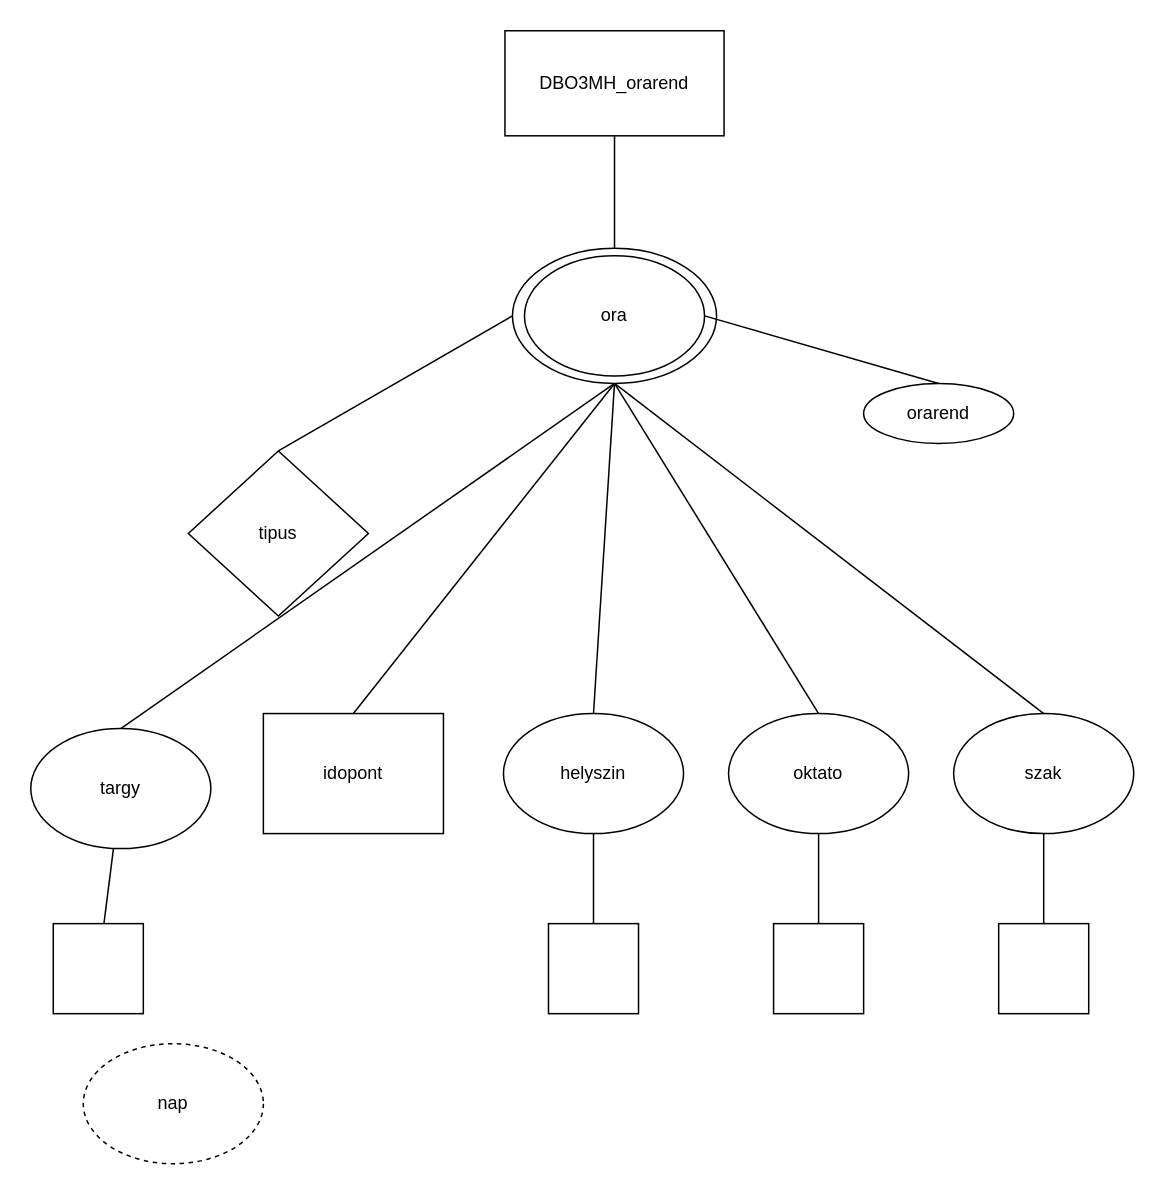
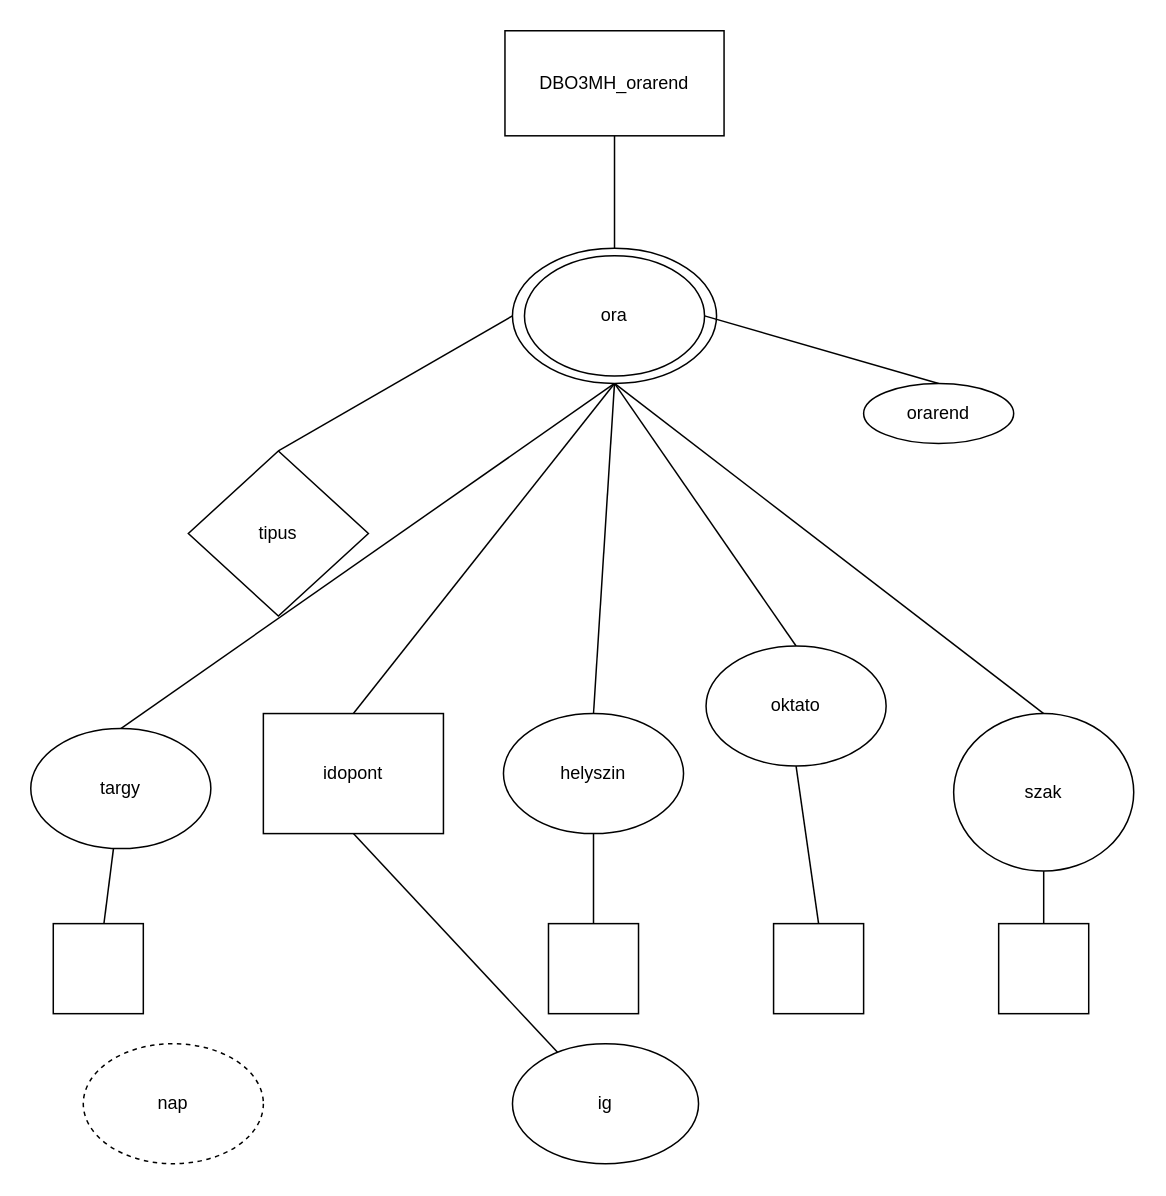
  <mxCell id="0" />
  <mxCell id="1" parent="0" />
  <mxCell id="2" style="edgeStyle=none;rounded=0;orthogonalLoop=1;jettySize=auto;html=1;exitX=0;exitY=0.5;exitDx=0;exitDy=0;entryX=0.5;entryY=0;entryDx=0;entryDy=0;endArrow=none;endFill=0;" parent="1" source="8" target="12" edge="1"><mxGeometry relative="1" as="geometry" /></mxCell>
  <mxCell id="3" style="edgeStyle=none;rounded=0;orthogonalLoop=1;jettySize=auto;html=1;exitX=0.5;exitY=1;exitDx=0;exitDy=0;entryX=0.5;entryY=0;entryDx=0;entryDy=0;endArrow=none;endFill=0;" parent="1" source="8" target="20" edge="1"><mxGeometry relative="1" as="geometry" /></mxCell>
  <mxCell id="4" style="edgeStyle=none;rounded=0;orthogonalLoop=1;jettySize=auto;html=1;exitX=0.5;exitY=1;exitDx=0;exitDy=0;entryX=0.5;entryY=0;entryDx=0;entryDy=0;endArrow=none;endFill=0;" parent="1" source="8" target="14" edge="1"><mxGeometry relative="1" as="geometry" /></mxCell>
  <mxCell id="5" style="edgeStyle=none;rounded=0;orthogonalLoop=1;jettySize=auto;html=1;exitX=0.5;exitY=1;exitDx=0;exitDy=0;entryX=0.5;entryY=0;entryDx=0;entryDy=0;endArrow=none;endFill=0;" parent="1" source="8" target="18" edge="1"><mxGeometry relative="1" as="geometry" /></mxCell>
  <mxCell id="6" style="edgeStyle=none;rounded=0;orthogonalLoop=1;jettySize=auto;html=1;exitX=0.5;exitY=1;exitDx=0;exitDy=0;entryX=0.5;entryY=0;entryDx=0;entryDy=0;endArrow=none;endFill=0;" parent="1" source="8" target="22" edge="1"><mxGeometry relative="1" as="geometry" /></mxCell>
  <mxCell id="7" style="edgeStyle=none;rounded=0;orthogonalLoop=1;jettySize=auto;html=1;exitX=0.5;exitY=1;exitDx=0;exitDy=0;entryX=0.5;entryY=0;entryDx=0;entryDy=0;endArrow=none;endFill=0;" parent="1" source="8" target="16" edge="1"><mxGeometry relative="1" as="geometry" /></mxCell>
  <mxCell id="8" value="" style="ellipse;whiteSpace=wrap;html=1;" parent="1" vertex="1"><mxGeometry x="341" y="165" width="136" height="90" as="geometry" /></mxCell>
  <mxCell id="9" style="edgeStyle=none;rounded=0;orthogonalLoop=1;jettySize=auto;html=1;exitX=0.5;exitY=1;exitDx=0;exitDy=0;entryX=0.5;entryY=0;entryDx=0;entryDy=0;shape=wire;dashed=1;endArrow=none;endFill=0;" parent="1" source="30" target="8" edge="1"><mxGeometry relative="1" as="geometry" /></mxCell>
  <mxCell id="10" style="edgeStyle=none;rounded=0;orthogonalLoop=1;jettySize=auto;html=1;exitX=1;exitY=0.5;exitDx=0;exitDy=0;endArrow=none;endFill=0;entryX=0.5;entryY=0;entryDx=0;entryDy=0;" parent="1" source="11" edge="1"><mxGeometry relative="1" as="geometry"><mxPoint x="625" y="255" as="targetPoint" /></mxGeometry></mxCell>
  <mxCell id="11" value="ora" style="ellipse;whiteSpace=wrap;html=1;" parent="1" vertex="1"><mxGeometry x="349" y="170" width="120" height="80" as="geometry" /></mxCell>
  <mxCell id="12" value="tipus" style="shape=rhombus;perimeter=rhombusPerimeter;whiteSpace=wrap;html=1;align=center;" parent="1" vertex="1"><mxGeometry x="125" y="300" width="120" height="110" as="geometry" /></mxCell>
+ <mxCell id="13" value="" style="edgeStyle=none;rounded=0;orthogonalLoop=1;jettySize=auto;html=1;exitX=0.5;exitY=1;exitDx=0;exitDy=0;endArrow=none;endFill=0;" parent="1" source="14" target="28" edge="1"><mxGeometry relative="1" as="geometry"><mxPoint x="235" y="555" as="sourcePoint" /></mxGeometry></mxCell>
  <mxCell id="14" value="idopont" style="whiteSpace=wrap;html=1;rounded=0;" parent="1" vertex="1"><mxGeometry x="175" y="475" width="120" height="80" as="geometry" /></mxCell>
  <mxCell id="15" style="edgeStyle=none;rounded=0;orthogonalLoop=1;jettySize=auto;html=1;exitX=0.5;exitY=1;exitDx=0;exitDy=0;entryX=0.5;entryY=0;entryDx=0;entryDy=0;endArrow=none;endFill=0;" parent="1" source="16" target="26" edge="1"><mxGeometry relative="1" as="geometry" /></mxCell>
- <mxCell id="16" value="szak" style="ellipse;whiteSpace=wrap;html=1;" parent="1" vertex="1"><mxGeometry x="635" y="475" width="120" height="80" as="geometry" /></mxCell>
+ <mxCell id="16" value="szak" style="ellipse;whiteSpace=wrap;html=1;" parent="1" vertex="1"><mxGeometry x="635" y="475" width="120" height="105" as="geometry" /></mxCell>
  <mxCell id="17" style="edgeStyle=none;rounded=0;orthogonalLoop=1;jettySize=auto;html=1;exitX=0.5;exitY=1;exitDx=0;exitDy=0;endArrow=none;endFill=0;" parent="1" source="18" target="24" edge="1"><mxGeometry relative="1" as="geometry" /></mxCell>
  <mxCell id="18" value="helyszin" style="ellipse;whiteSpace=wrap;html=1;" parent="1" vertex="1"><mxGeometry x="335" y="475" width="120" height="80" as="geometry" /></mxCell>
  <mxCell id="19" value="" style="edgeStyle=none;rounded=0;orthogonalLoop=1;jettySize=auto;html=1;endArrow=none;endFill=0;" parent="1" source="20" target="23" edge="1"><mxGeometry relative="1" as="geometry" /></mxCell>
  <mxCell id="20" value="targy" style="ellipse;whiteSpace=wrap;html=1;" parent="1" vertex="1"><mxGeometry x="20" y="485" width="120" height="80" as="geometry" /></mxCell>
  <mxCell id="21" style="edgeStyle=none;rounded=0;orthogonalLoop=1;jettySize=auto;html=1;exitX=0.5;exitY=1;exitDx=0;exitDy=0;entryX=0.5;entryY=0;entryDx=0;entryDy=0;endArrow=none;endFill=0;" parent="1" source="22" target="25" edge="1"><mxGeometry relative="1" as="geometry" /></mxCell>
- <mxCell id="22" value="oktato" style="ellipse;whiteSpace=wrap;html=1;" parent="1" vertex="1"><mxGeometry x="485" y="475" width="120" height="80" as="geometry" /></mxCell>
+ <mxCell id="22" value="oktato" style="ellipse;whiteSpace=wrap;html=1;" parent="1" vertex="1"><mxGeometry x="470" y="430" width="120" height="80" as="geometry" /></mxCell>
  <mxCell id="23" value="" style="whiteSpace=wrap;html=1;" parent="1" vertex="1"><mxGeometry x="35" y="615" width="60" height="60" as="geometry" /></mxCell>
  <mxCell id="24" value="" style="whiteSpace=wrap;html=1;" parent="1" vertex="1"><mxGeometry x="365" y="615" width="60" height="60" as="geometry" /></mxCell>
  <mxCell id="25" value="" style="whiteSpace=wrap;html=1;" parent="1" vertex="1"><mxGeometry x="515" y="615" width="60" height="60" as="geometry" /></mxCell>
  <mxCell id="26" value="" style="whiteSpace=wrap;html=1;" parent="1" vertex="1"><mxGeometry x="665" y="615" width="60" height="60" as="geometry" /></mxCell>
  <mxCell id="27" value="nap" style="ellipse;whiteSpace=wrap;html=1;dashed=1;" parent="1" vertex="1"><mxGeometry x="55" y="695" width="120" height="80" as="geometry" /></mxCell>
+ <mxCell id="28" value="ig" style="ellipse;whiteSpace=wrap;html=1;" parent="1" vertex="1"><mxGeometry x="341" y="695" width="124" height="80" as="geometry" /></mxCell>
  <mxCell id="29" value="orarend" style="ellipse;whiteSpace=wrap;html=1;align=center;" vertex="1" parent="1"><mxGeometry x="575" y="255" width="100" height="40" as="geometry" /></mxCell>
  <mxCell id="30" value="DBO3MH_orarend" style="whiteSpace=wrap;html=1;align=center;" vertex="1" parent="1"><mxGeometry x="336" y="20" width="146" height="70" as="geometry" /></mxCell>
